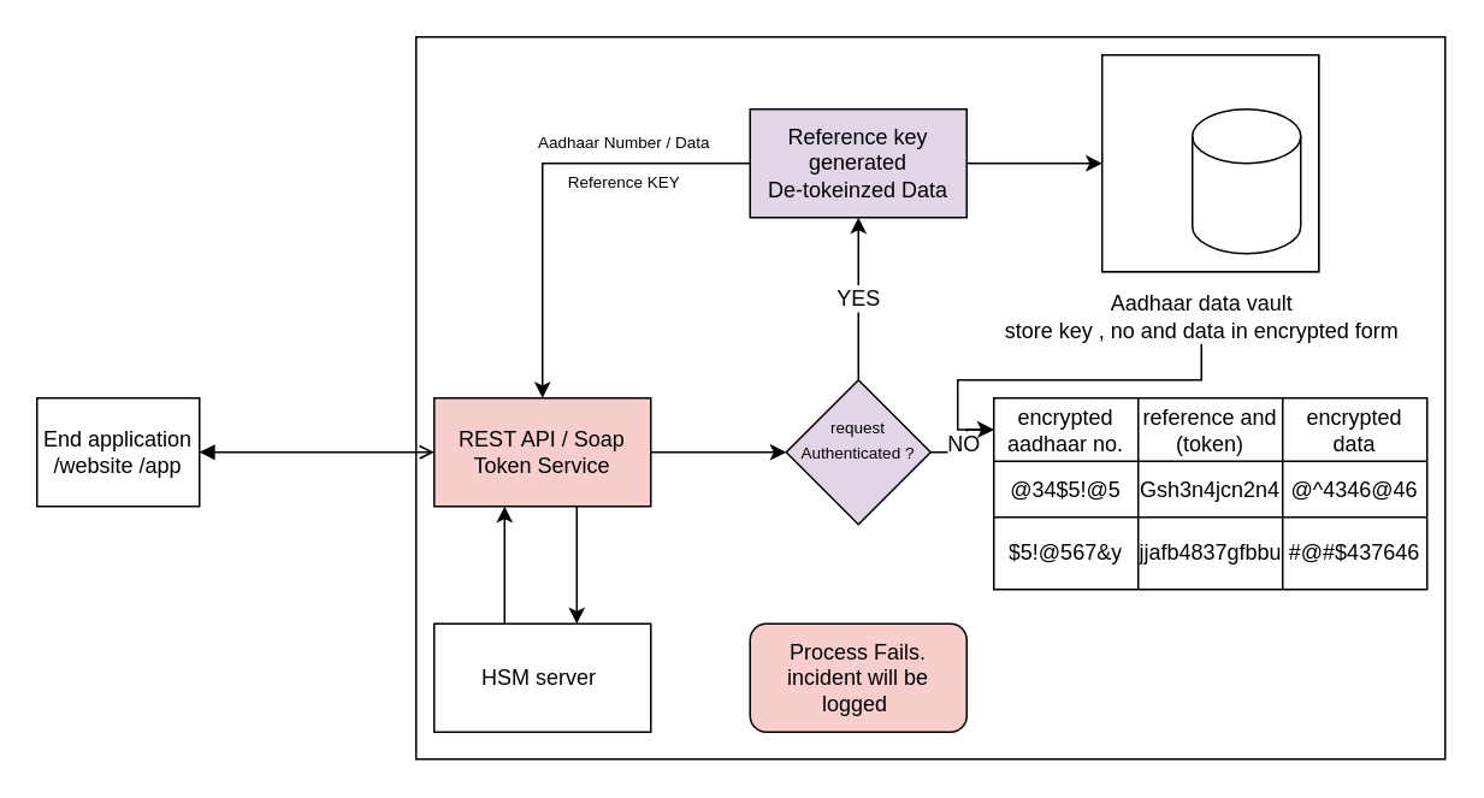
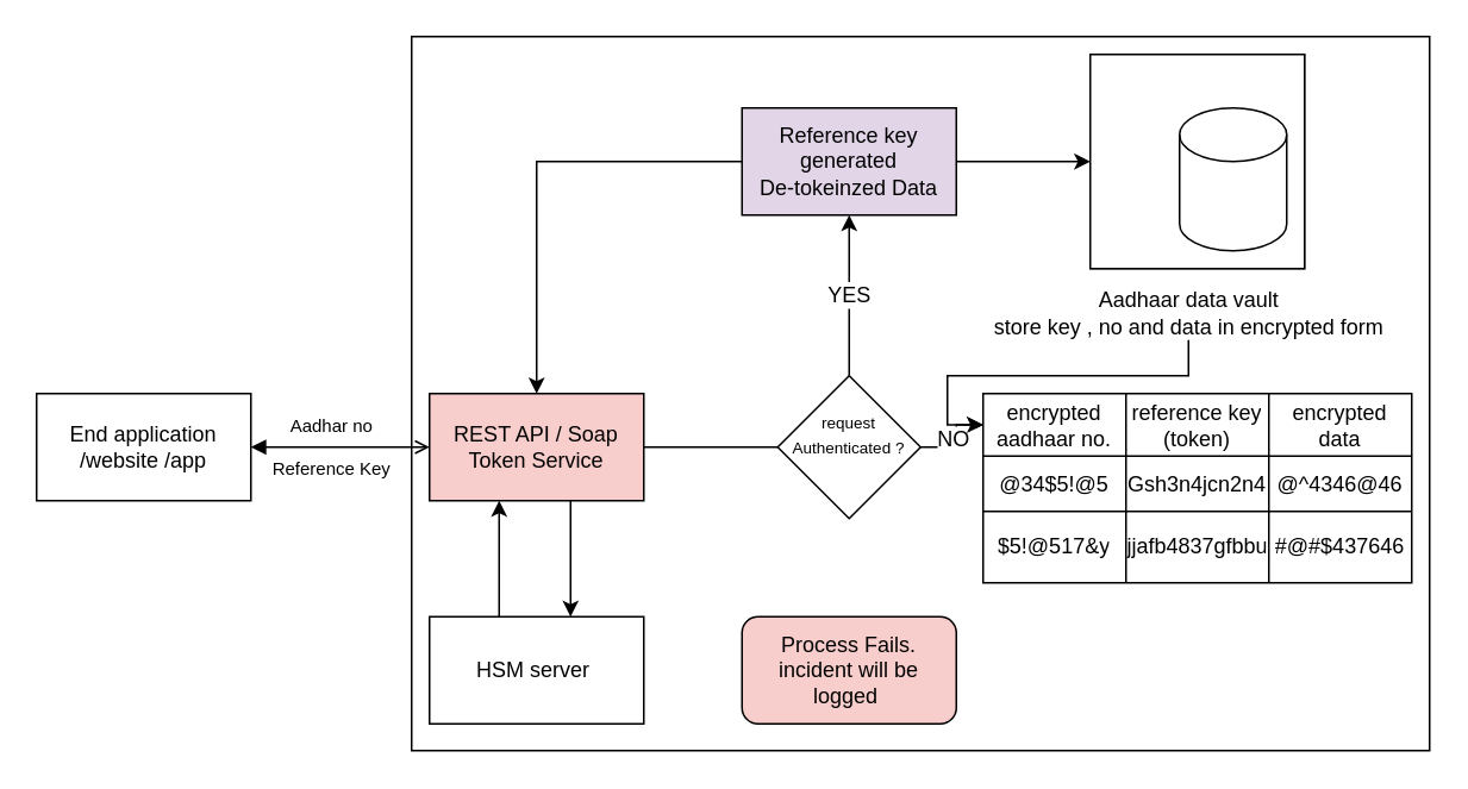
  <mxCell id="0" />
  <mxCell id="1" parent="0" />
  <mxCell id="2" value="" style="rounded=0;whiteSpace=wrap;html=1;shadow=0;" vertex="1" parent="1"><mxGeometry x="230" y="20" width="570" height="400" as="geometry" /></mxCell>
  <mxCell id="3" style="edgeStyle=orthogonalEdgeStyle;rounded=0;orthogonalLoop=1;jettySize=auto;html=1;fontFamily=Helvetica;fontSize=12;fontColor=default;" edge="1" parent="1"><mxGeometry relative="1" as="geometry"><mxPoint x="279" y="345" as="sourcePoint" /><mxPoint x="279" y="280" as="targetPoint" /></mxGeometry></mxCell>
  <mxCell id="4" value="HSM server&amp;nbsp;" style="rounded=0;whiteSpace=wrap;html=1;shadow=0;" vertex="1" parent="1"><mxGeometry x="240" y="345" width="120" height="60" as="geometry" /></mxCell>
  <mxCell id="5" style="edgeStyle=orthogonalEdgeStyle;rounded=0;orthogonalLoop=1;jettySize=auto;html=1;fontFamily=Helvetica;fontSize=12;fontColor=default;" edge="1" parent="1"><mxGeometry relative="1" as="geometry"><mxPoint x="319" y="280" as="sourcePoint" /><mxPoint x="319" y="345" as="targetPoint" /></mxGeometry></mxCell>
- <mxCell id="6" style="edgeStyle=orthogonalEdgeStyle;rounded=0;orthogonalLoop=1;jettySize=auto;html=1;fontFamily=Helvetica;fontSize=12;fontColor=default;" edge="1" parent="1" source="7" target="10"><mxGeometry relative="1" as="geometry" /></mxCell>
+ <mxCell id="6" style="edgeStyle=orthogonalEdgeStyle;rounded=0;orthogonalLoop=1;jettySize=auto;html=1;fontFamily=Helvetica;fontSize=12;fontColor=default;endArrow=none;" edge="1" parent="1" source="7" target="10"><mxGeometry relative="1" as="geometry" /></mxCell>
  <mxCell id="7" value="REST API / Soap&lt;br&gt;Token Service" style="rounded=0;whiteSpace=wrap;html=1;shadow=0;fillColor=#f8cecc;" vertex="1" parent="1"><mxGeometry x="240" y="220" width="120" height="60" as="geometry" /></mxCell>
  <mxCell id="8" value="NO&amp;nbsp;" style="edgeStyle=orthogonalEdgeStyle;rounded=0;orthogonalLoop=1;jettySize=auto;html=1;fontFamily=Helvetica;fontSize=12;fontColor=default;" edge="1" parent="1" source="10" target="22"><mxGeometry relative="1" as="geometry" /></mxCell>
  <mxCell id="9" value="YES" style="edgeStyle=orthogonalEdgeStyle;rounded=0;orthogonalLoop=1;jettySize=auto;html=1;fontFamily=Helvetica;fontSize=12;fontColor=default;" edge="1" parent="1" source="10" target="14"><mxGeometry relative="1" as="geometry" /></mxCell>
- <mxCell id="10" value="&lt;font style=&quot;font-size: 9px&quot;&gt;request Authenticated ?&lt;br&gt;&lt;br&gt;&lt;/font&gt;" style="rhombus;whiteSpace=wrap;html=1;shadow=0;fillColor=#e1d5e7;" vertex="1" parent="1"><mxGeometry x="435" y="210" width="80" height="80" as="geometry" /></mxCell>
+ <mxCell id="10" value="&lt;font style=&quot;font-size: 9px&quot;&gt;request Authenticated ?&lt;br&gt;&lt;br&gt;&lt;/font&gt;" style="rhombus;whiteSpace=wrap;html=1;shadow=0;" vertex="1" parent="1"><mxGeometry x="435" y="210" width="80" height="80" as="geometry" /></mxCell>
  <mxCell id="11" value="Process Fails.&lt;br&gt;incident will be logged&amp;nbsp;" style="rounded=1;whiteSpace=wrap;html=1;shadow=0;fillColor=#f8cecc;" vertex="1" parent="1"><mxGeometry x="415" y="345" width="120" height="60" as="geometry" /></mxCell>
  <mxCell id="12" style="edgeStyle=orthogonalEdgeStyle;rounded=0;orthogonalLoop=1;jettySize=auto;html=1;fontFamily=Helvetica;fontSize=12;fontColor=default;" edge="1" parent="1" source="14" target="16"><mxGeometry relative="1" as="geometry" /></mxCell>
  <mxCell id="13" style="edgeStyle=orthogonalEdgeStyle;rounded=0;orthogonalLoop=1;jettySize=auto;html=1;fontFamily=Helvetica;fontSize=9;fontColor=default;" edge="1" parent="1" source="14" target="7"><mxGeometry relative="1" as="geometry" /></mxCell>
  <mxCell id="14" value="Reference key generated&lt;br&gt;De-tokeinzed Data" style="rounded=0;whiteSpace=wrap;html=1;shadow=0;fillColor=#e1d5e7;" vertex="1" parent="1"><mxGeometry x="415" y="60" width="120" height="60" as="geometry" /></mxCell>
  <mxCell id="15" value="" style="group;fillColor=#f5f5f5;gradientColor=#B3B3B3;strokeColor=#666666;" vertex="1" connectable="0" parent="1"><mxGeometry x="610" y="30" width="120" height="120" as="geometry" /></mxCell>
  <mxCell id="16" value="" style="rounded=0;whiteSpace=wrap;html=1;shadow=0;" vertex="1" parent="15"><mxGeometry width="120" height="120" as="geometry" /></mxCell>
  <mxCell id="17" value="" style="shape=cylinder3;whiteSpace=wrap;html=1;boundedLbl=1;backgroundOutline=1;size=15;shadow=0;" vertex="1" parent="15"><mxGeometry x="50" y="30" width="60" height="80" as="geometry" /></mxCell>
  <mxCell id="18" style="edgeStyle=orthogonalEdgeStyle;rounded=0;orthogonalLoop=1;jettySize=auto;html=1;fontFamily=Helvetica;fontSize=9;fontColor=default;startArrow=block;startFill=1;endArrow=open;endFill=1;" edge="1" parent="1" source="19" target="7"><mxGeometry relative="1" as="geometry" /></mxCell>
- <mxCell id="19" value="End application /website /app" style="rounded=0;whiteSpace=wrap;html=1;shadow=0;fontFamily=Helvetica;fontSize=12;fontColor=default;strokeColor=default;fillColor=default;" vertex="1" parent="1"><mxGeometry x="20" y="220" width="90" height="60" as="geometry" /></mxCell>
+ <mxCell id="19" value="End application /website /app" style="rounded=0;whiteSpace=wrap;html=1;shadow=0;fontFamily=Helvetica;fontSize=12;fontColor=default;strokeColor=default;fillColor=default;" vertex="1" parent="1"><mxGeometry y="220" width="120" height="60" as="geometry" x="20" /></mxCell>
  <mxCell id="20" value="" style="shape=table;startSize=0;container=1;collapsible=0;childLayout=tableLayout;fontStyle=1;align=center;rounded=0;shadow=0;fontFamily=Helvetica;fontSize=12;fontColor=default;strokeColor=default;fillColor=default;html=1;" vertex="1" parent="1"><mxGeometry x="550" y="220" width="240" height="106" as="geometry" /></mxCell>
  <mxCell id="21" value="" style="shape=tableRow;horizontal=0;startSize=0;swimlaneHead=0;swimlaneBody=0;top=0;left=0;bottom=0;right=0;collapsible=0;dropTarget=0;fillColor=none;points=[[0,0.5],[1,0.5]];portConstraint=eastwest;rounded=0;shadow=0;fontFamily=Helvetica;fontSize=12;fontColor=default;strokeColor=default;html=1;" vertex="1" parent="20"><mxGeometry width="240" height="35" as="geometry" /></mxCell>
  <mxCell id="22" value="encrypted aadhaar no." style="shape=partialRectangle;html=1;whiteSpace=wrap;connectable=0;fillColor=none;top=0;left=0;bottom=0;right=0;overflow=hidden;rounded=0;shadow=0;fontFamily=Helvetica;fontSize=12;fontColor=default;strokeColor=default;" vertex="1" parent="21"><mxGeometry width="80" height="35" as="geometry"><mxRectangle width="80" height="35" as="alternateBounds" /></mxGeometry></mxCell>
- <mxCell id="23" value="reference and&lt;br&gt;(token)" style="shape=partialRectangle;html=1;whiteSpace=wrap;connectable=0;fillColor=none;top=0;left=0;bottom=0;right=0;overflow=hidden;rounded=0;shadow=0;fontFamily=Helvetica;fontSize=12;fontColor=default;strokeColor=default;" vertex="1" parent="21"><mxGeometry x="80" width="80" height="35" as="geometry"><mxRectangle width="80" height="35" as="alternateBounds" /></mxGeometry></mxCell>
+ <mxCell id="23" value="reference key&lt;br&gt;(token)" style="shape=partialRectangle;html=1;whiteSpace=wrap;connectable=0;fillColor=none;top=0;left=0;bottom=0;right=0;overflow=hidden;rounded=0;shadow=0;fontFamily=Helvetica;fontSize=12;fontColor=default;strokeColor=default;" vertex="1" parent="21"><mxGeometry x="80" width="80" height="35" as="geometry"><mxRectangle width="80" height="35" as="alternateBounds" /></mxGeometry></mxCell>
  <mxCell id="24" value="encrypted data" style="shape=partialRectangle;html=1;whiteSpace=wrap;connectable=0;fillColor=none;top=0;left=0;bottom=0;right=0;overflow=hidden;rounded=0;shadow=0;fontFamily=Helvetica;fontSize=12;fontColor=default;strokeColor=default;" vertex="1" parent="21"><mxGeometry x="160" width="80" height="35" as="geometry"><mxRectangle width="80" height="35" as="alternateBounds" /></mxGeometry></mxCell>
  <mxCell id="25" value="" style="shape=tableRow;horizontal=0;startSize=0;swimlaneHead=0;swimlaneBody=0;top=0;left=0;bottom=0;right=0;collapsible=0;dropTarget=0;fillColor=none;points=[[0,0.5],[1,0.5]];portConstraint=eastwest;rounded=0;shadow=0;fontFamily=Helvetica;fontSize=12;fontColor=default;strokeColor=default;html=1;" vertex="1" parent="20"><mxGeometry y="35" width="240" height="31" as="geometry" /></mxCell>
  <mxCell id="26" value="@34$5!@5" style="shape=partialRectangle;html=1;whiteSpace=wrap;connectable=0;fillColor=none;top=0;left=0;bottom=0;right=0;overflow=hidden;rounded=0;shadow=0;fontFamily=Helvetica;fontSize=12;fontColor=default;strokeColor=default;" vertex="1" parent="25"><mxGeometry width="80" height="31" as="geometry"><mxRectangle width="80" height="31" as="alternateBounds" /></mxGeometry></mxCell>
  <mxCell id="27" value="Gsh3n4jcn2n4" style="shape=partialRectangle;html=1;whiteSpace=wrap;connectable=0;fillColor=none;top=0;left=0;bottom=0;right=0;overflow=hidden;rounded=0;shadow=0;fontFamily=Helvetica;fontSize=12;fontColor=default;strokeColor=default;" vertex="1" parent="25"><mxGeometry x="80" width="80" height="31" as="geometry"><mxRectangle width="80" height="31" as="alternateBounds" /></mxGeometry></mxCell>
  <mxCell id="28" value="@^4346@46" style="shape=partialRectangle;html=1;whiteSpace=wrap;connectable=0;fillColor=none;top=0;left=0;bottom=0;right=0;overflow=hidden;rounded=0;shadow=0;fontFamily=Helvetica;fontSize=12;fontColor=default;strokeColor=default;" vertex="1" parent="25"><mxGeometry x="160" width="80" height="31" as="geometry"><mxRectangle width="80" height="31" as="alternateBounds" /></mxGeometry></mxCell>
  <mxCell id="29" value="" style="shape=tableRow;horizontal=0;startSize=0;swimlaneHead=0;swimlaneBody=0;top=0;left=0;bottom=0;right=0;collapsible=0;dropTarget=0;fillColor=none;points=[[0,0.5],[1,0.5]];portConstraint=eastwest;rounded=0;shadow=0;fontFamily=Helvetica;fontSize=12;fontColor=default;strokeColor=default;html=1;" vertex="1" parent="20"><mxGeometry y="66" width="240" height="40" as="geometry" /></mxCell>
- <mxCell id="30" value="&lt;span&gt;$5!@567&amp;amp;y&lt;/span&gt;" style="shape=partialRectangle;html=1;whiteSpace=wrap;connectable=0;fillColor=none;top=0;left=0;bottom=0;right=0;overflow=hidden;rounded=0;shadow=0;fontFamily=Helvetica;fontSize=12;fontColor=default;strokeColor=default;" vertex="1" parent="29"><mxGeometry width="80" height="40" as="geometry"><mxRectangle width="80" height="40" as="alternateBounds" /></mxGeometry></mxCell>
+ <mxCell id="30" value="&lt;span&gt;$5!@517&amp;amp;y&lt;/span&gt;" style="shape=partialRectangle;html=1;whiteSpace=wrap;connectable=0;fillColor=none;top=0;left=0;bottom=0;right=0;overflow=hidden;rounded=0;shadow=0;fontFamily=Helvetica;fontSize=12;fontColor=default;strokeColor=default;" vertex="1" parent="29"><mxGeometry width="80" height="40" as="geometry"><mxRectangle width="80" height="40" as="alternateBounds" /></mxGeometry></mxCell>
  <mxCell id="31" value="jjafb4837gfbbu" style="shape=partialRectangle;html=1;whiteSpace=wrap;connectable=0;fillColor=none;top=0;left=0;bottom=0;right=0;overflow=hidden;rounded=0;shadow=0;fontFamily=Helvetica;fontSize=12;fontColor=default;strokeColor=default;" vertex="1" parent="29"><mxGeometry x="80" width="80" height="40" as="geometry"><mxRectangle width="80" height="40" as="alternateBounds" /></mxGeometry></mxCell>
  <mxCell id="32" value="&lt;span&gt;#@#$437646&lt;/span&gt;" style="shape=partialRectangle;html=1;whiteSpace=wrap;connectable=0;fillColor=none;top=0;left=0;bottom=0;right=0;overflow=hidden;rounded=0;shadow=0;fontFamily=Helvetica;fontSize=12;fontColor=default;strokeColor=default;" vertex="1" parent="29"><mxGeometry x="160" width="80" height="40" as="geometry"><mxRectangle width="80" height="40" as="alternateBounds" /></mxGeometry></mxCell>
  <mxCell id="33" style="edgeStyle=orthogonalEdgeStyle;rounded=0;orthogonalLoop=1;jettySize=auto;html=1;fontFamily=Helvetica;fontSize=12;fontColor=default;" edge="1" parent="1" source="34" target="21"><mxGeometry relative="1" as="geometry" /></mxCell>
  <mxCell id="34" value="Aadhaar data vault&lt;br&gt;store key , no and data in encrypted form" style="text;html=1;resizable=0;autosize=1;align=center;verticalAlign=middle;points=[];fillColor=none;strokeColor=none;rounded=0;shadow=0;fontFamily=Helvetica;fontSize=12;fontColor=default;" vertex="1" parent="1"><mxGeometry x="550" y="160" width="230" height="30" as="geometry" /></mxCell>
- <mxCell id="35" value="Aadhaar Number / Data&lt;br&gt;&lt;br&gt;Reference KEY" style="text;html=1;resizable=0;autosize=1;align=center;verticalAlign=middle;points=[];fillColor=none;strokeColor=none;rounded=0;shadow=0;fontFamily=Helvetica;fontSize=9;fontColor=default;" vertex="1" parent="1"><mxGeometry x="290" y="70" width="110" height="40" as="geometry" /></mxCell>
+ <mxCell id="36" value="&lt;font style=&quot;font-size: 10px&quot;&gt;Aadhar no&lt;br&gt;&lt;br&gt;Reference Key&lt;/font&gt;" style="text;html=1;resizable=0;autosize=1;align=center;verticalAlign=middle;points=[];fillColor=none;strokeColor=none;rounded=0;shadow=0;fontFamily=Helvetica;fontSize=9;fontColor=default;" vertex="1" parent="1"><mxGeometry x="145" y="230" width="80" height="40" as="geometry" /></mxCell>
